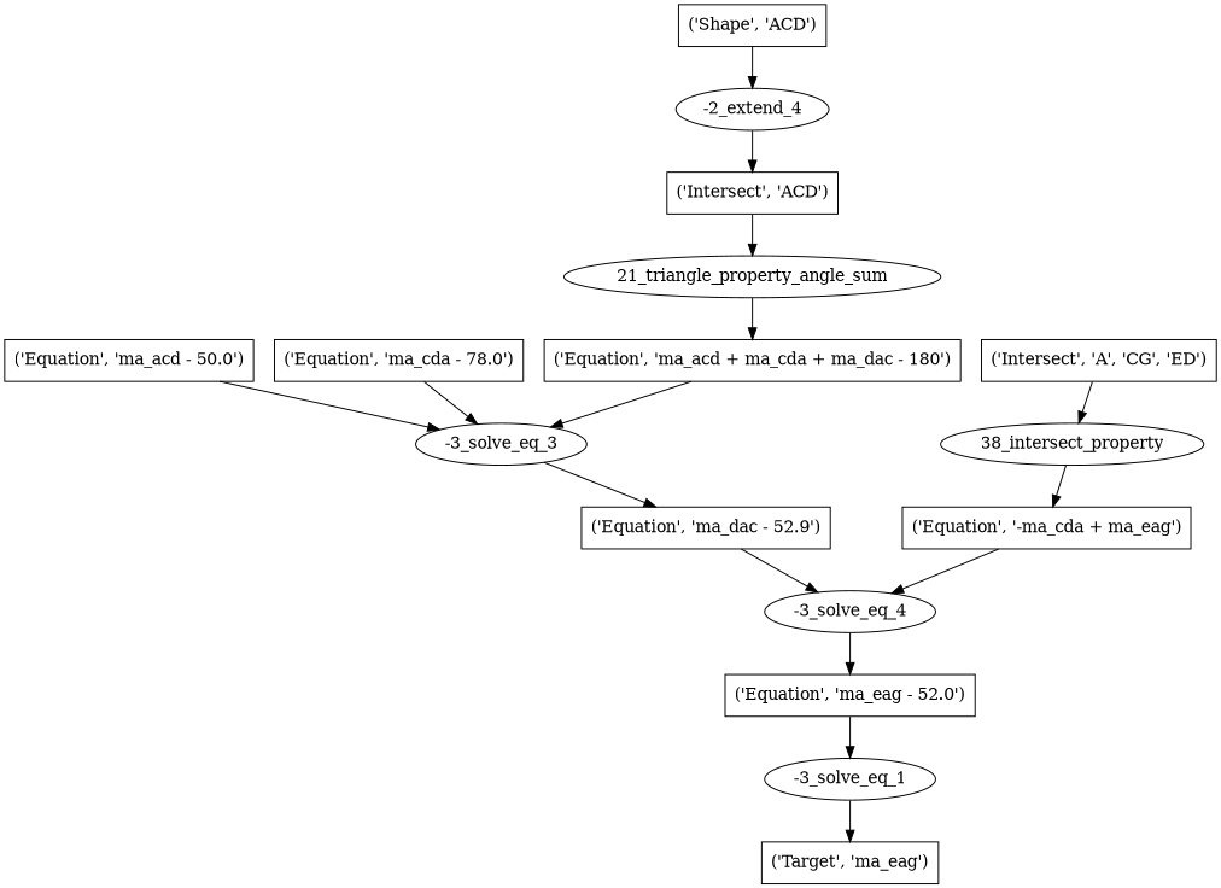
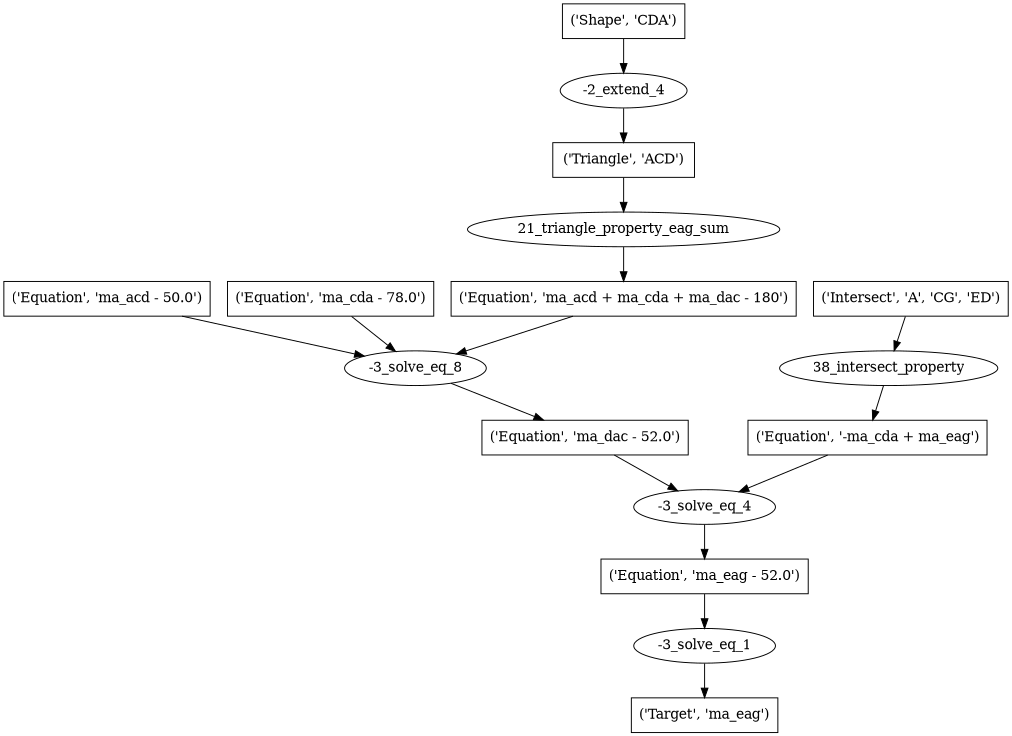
  digraph {
    node [shape=box]
    n1 [label="('Target', 'ma_eag')"]
    n2 [label="-3_solve_eq_1" shape=""]
    n3 [label="('Equation', 'ma_eag - 52.0')"]
    n4 [label="-3_solve_eq_4" shape=""]
-   n5 [label="('Equation', 'ma_dac - 52.9')"]
+   n5 [label="('Equation', 'ma_dac - 52.0')"]
    n6 [label="('Equation', '-ma_cda + ma_eag')"]
-   n7 [label="-3_solve_eq_3" shape=""]
+   n7 [label="-3_solve_eq_8" shape=""]
    n8 [label="('Equation', 'ma_acd - 50.0')"]
    n9 [label="('Equation', 'ma_cda - 78.0')"]
    n10 [label="('Equation', 'ma_acd + ma_cda + ma_dac - 180')"]
    n11 [label="38_intersect_property" shape=""]
    n12 [label="('Intersect', 'A', 'CG', 'ED')"]
-   n13 [label="21_triangle_property_angle_sum" shape=""]
-   n14 [label="('Intersect', 'ACD')"]
+   n13 [label="21_triangle_property_eag_sum" shape=""]
+   n14 [label="('Triangle', 'ACD')"]
    n15 [label="-2_extend_4" shape=""]
-   n16 [label="('Shape', 'ACD')"]
+   n16 [label="('Shape', 'CDA')"]
    n2 -> n1
    n3 -> n2
    n4 -> n3
    n5 -> n4
    n6 -> n4
    n7 -> n5
    n8 -> n7
    n9 -> n7
    n10 -> n7
    n11 -> n6
    n12 -> n11
    n13 -> n10
    n14 -> n13
    n15 -> n14
    n16 -> n15
  }
